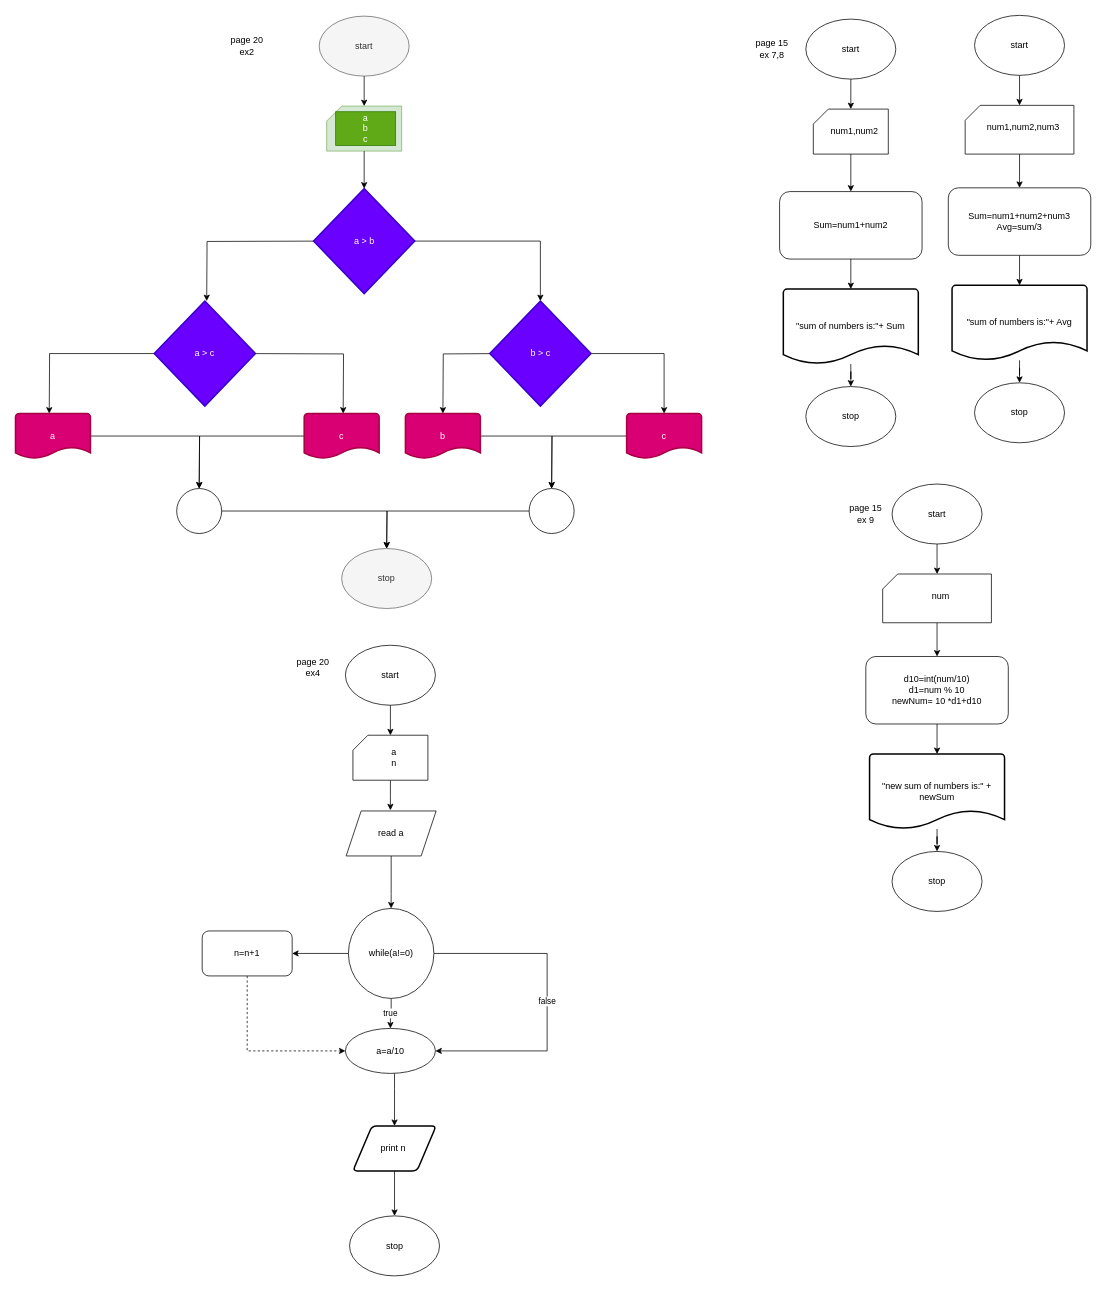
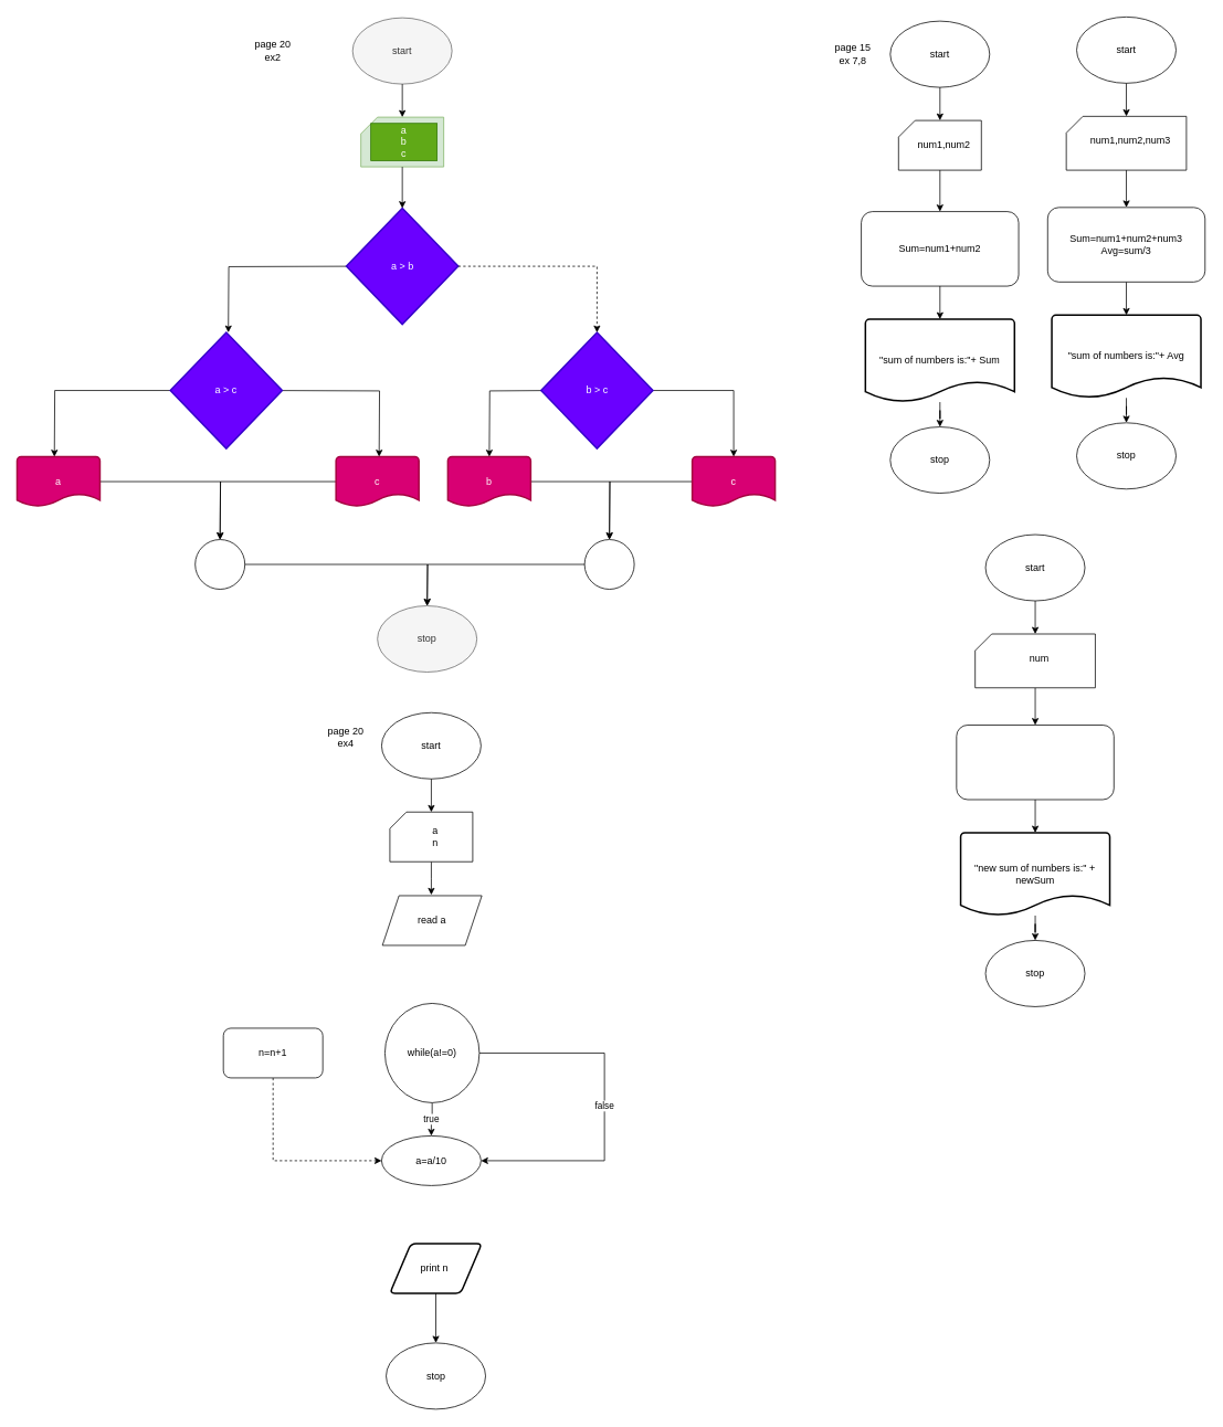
  <mxCell id="0" />
  <mxCell id="1" parent="0" />
  <mxCell id="2" value="start" style="ellipse;whiteSpace=wrap;html=1;" parent="1" vertex="1"><mxGeometry x="1074" y="25" width="120" height="80" as="geometry" /></mxCell>
  <mxCell id="3" style="edgeStyle=orthogonalEdgeStyle;rounded=0;orthogonalLoop=1;jettySize=auto;html=1;entryX=0.5;entryY=0;entryDx=0;entryDy=0;" parent="1" source="4" target="9" edge="1"><mxGeometry relative="1" as="geometry" /></mxCell>
  <mxCell id="4" value="" style="verticalLabelPosition=bottom;verticalAlign=top;html=1;shape=card;whiteSpace=wrap;size=20;arcSize=12;" parent="1" vertex="1"><mxGeometry x="1084" y="145" width="100" height="60" as="geometry" /></mxCell>
  <mxCell id="5" style="edgeStyle=orthogonalEdgeStyle;rounded=0;orthogonalLoop=1;jettySize=auto;html=1;entryX=0.5;entryY=0;entryDx=0;entryDy=0;" parent="1" source="6" target="7" edge="1"><mxGeometry relative="1" as="geometry" /></mxCell>
  <mxCell id="6" value="&quot;sum of numbers is:&quot;+ Sum" style="strokeWidth=2;html=1;shape=mxgraph.flowchart.document2;whiteSpace=wrap;size=0.25;" parent="1" vertex="1"><mxGeometry x="1044" y="385" width="180" height="100" as="geometry" /></mxCell>
  <mxCell id="7" value="stop" style="ellipse;whiteSpace=wrap;html=1;" parent="1" vertex="1"><mxGeometry x="1074" y="515" width="120" height="80" as="geometry" /></mxCell>
  <mxCell id="8" style="edgeStyle=orthogonalEdgeStyle;rounded=0;orthogonalLoop=1;jettySize=auto;html=1;" parent="1" source="9" target="6" edge="1"><mxGeometry relative="1" as="geometry" /></mxCell>
  <mxCell id="9" value="" style="rounded=1;whiteSpace=wrap;html=1;" parent="1" vertex="1"><mxGeometry x="1039" y="255" width="190" height="90" as="geometry" /></mxCell>
  <mxCell id="10" value="num1,num2" style="text;html=1;align=center;verticalAlign=middle;whiteSpace=wrap;rounded=0;" parent="1" vertex="1"><mxGeometry x="1104" y="160" width="70" height="30" as="geometry" /></mxCell>
  <mxCell id="11" value="Sum=num1+num2" style="text;html=1;align=center;verticalAlign=middle;whiteSpace=wrap;rounded=0;" parent="1" vertex="1"><mxGeometry x="1044" y="267.5" width="180" height="65" as="geometry" /></mxCell>
  <mxCell id="12" style="edgeStyle=orthogonalEdgeStyle;rounded=0;orthogonalLoop=1;jettySize=auto;html=1;entryX=0.5;entryY=0;entryDx=0;entryDy=0;entryPerimeter=0;" parent="1" source="2" target="4" edge="1"><mxGeometry relative="1" as="geometry" /></mxCell>
  <mxCell id="13" value="start" style="ellipse;whiteSpace=wrap;html=1;" parent="1" vertex="1"><mxGeometry x="1299" width="120" height="80" as="geometry" y="20" /></mxCell>
  <mxCell id="14" style="edgeStyle=orthogonalEdgeStyle;rounded=0;orthogonalLoop=1;jettySize=auto;html=1;entryX=0.5;entryY=0;entryDx=0;entryDy=0;" parent="1" source="15" target="20" edge="1"><mxGeometry relative="1" as="geometry" /></mxCell>
  <mxCell id="15" value="" style="verticalLabelPosition=bottom;verticalAlign=top;html=1;shape=card;whiteSpace=wrap;size=20;arcSize=12;" parent="1" vertex="1"><mxGeometry x="1286.5" y="140" width="145" height="65" as="geometry" /></mxCell>
  <mxCell id="16" style="edgeStyle=orthogonalEdgeStyle;rounded=0;orthogonalLoop=1;jettySize=auto;html=1;entryX=0.5;entryY=0;entryDx=0;entryDy=0;" parent="1" source="17" target="18" edge="1"><mxGeometry relative="1" as="geometry" /></mxCell>
  <mxCell id="17" value="&quot;sum of numbers is:&quot;+ Avg" style="strokeWidth=2;html=1;shape=mxgraph.flowchart.document2;whiteSpace=wrap;size=0.25;" parent="1" vertex="1"><mxGeometry x="1269" y="380" width="180" height="100" as="geometry" /></mxCell>
  <mxCell id="18" value="stop" style="ellipse;whiteSpace=wrap;html=1;" parent="1" vertex="1"><mxGeometry x="1299" y="510" width="120" height="80" as="geometry" /></mxCell>
  <mxCell id="19" style="edgeStyle=orthogonalEdgeStyle;rounded=0;orthogonalLoop=1;jettySize=auto;html=1;" parent="1" source="20" target="17" edge="1"><mxGeometry relative="1" as="geometry" /></mxCell>
  <mxCell id="20" value="" style="rounded=1;whiteSpace=wrap;html=1;" parent="1" vertex="1"><mxGeometry x="1264" y="250" width="190" height="90" as="geometry" /></mxCell>
  <mxCell id="21" value="num1,num2,num3" style="text;html=1;align=center;verticalAlign=middle;whiteSpace=wrap;rounded=0;" parent="1" vertex="1"><mxGeometry x="1329" y="155" width="70" height="30" as="geometry" /></mxCell>
  <mxCell id="22" value="Sum=num1+num2+num3&lt;div&gt;Avg=sum/3&lt;/div&gt;" style="text;html=1;align=center;verticalAlign=middle;whiteSpace=wrap;rounded=0;" parent="1" vertex="1"><mxGeometry x="1269" y="262.5" width="180" height="65" as="geometry" /></mxCell>
  <mxCell id="23" style="edgeStyle=orthogonalEdgeStyle;rounded=0;orthogonalLoop=1;jettySize=auto;html=1;entryX=0.5;entryY=0;entryDx=0;entryDy=0;entryPerimeter=0;" parent="1" source="13" target="15" edge="1"><mxGeometry relative="1" as="geometry" /></mxCell>
  <mxCell id="24" value="start" style="ellipse;whiteSpace=wrap;html=1;" parent="1" vertex="1"><mxGeometry x="1189" y="645" width="120" height="80" as="geometry" /></mxCell>
  <mxCell id="25" style="edgeStyle=orthogonalEdgeStyle;rounded=0;orthogonalLoop=1;jettySize=auto;html=1;entryX=0.5;entryY=0;entryDx=0;entryDy=0;" parent="1" source="26" target="31" edge="1"><mxGeometry relative="1" as="geometry" /></mxCell>
  <mxCell id="26" value="" style="verticalLabelPosition=bottom;verticalAlign=top;html=1;shape=card;whiteSpace=wrap;size=20;arcSize=12;" parent="1" vertex="1"><mxGeometry x="1176.5" y="765" width="145" height="65" as="geometry" /></mxCell>
  <mxCell id="27" style="edgeStyle=orthogonalEdgeStyle;rounded=0;orthogonalLoop=1;jettySize=auto;html=1;entryX=0.5;entryY=0;entryDx=0;entryDy=0;" parent="1" source="28" target="29" edge="1"><mxGeometry relative="1" as="geometry" /></mxCell>
  <mxCell id="28" value="&quot;new sum of numbers is:&quot; + newSum" style="strokeWidth=2;html=1;shape=mxgraph.flowchart.document2;whiteSpace=wrap;size=0.25;" parent="1" vertex="1"><mxGeometry x="1159" y="1005" width="180" height="100" as="geometry" /></mxCell>
  <mxCell id="29" value="stop" style="ellipse;whiteSpace=wrap;html=1;" parent="1" vertex="1"><mxGeometry x="1189" y="1135" width="120" height="80" as="geometry" /></mxCell>
  <mxCell id="30" style="edgeStyle=orthogonalEdgeStyle;rounded=0;orthogonalLoop=1;jettySize=auto;html=1;" parent="1" source="31" target="28" edge="1"><mxGeometry relative="1" as="geometry" /></mxCell>
  <mxCell id="31" value="" style="rounded=1;whiteSpace=wrap;html=1;" parent="1" vertex="1"><mxGeometry x="1154" y="875" width="190" height="90" as="geometry" /></mxCell>
  <mxCell id="32" value="num" style="text;html=1;align=center;verticalAlign=middle;whiteSpace=wrap;rounded=0;" parent="1" vertex="1"><mxGeometry x="1219" y="780" width="70" height="30" as="geometry" /></mxCell>
- <mxCell id="33" value="d10=int(num/10)&lt;div&gt;d1=num % 10&lt;/div&gt;&lt;div&gt;newNum= 10 *d1+d10&lt;/div&gt;" style="text;html=1;align=center;verticalAlign=middle;whiteSpace=wrap;rounded=0;" parent="1" vertex="1"><mxGeometry x="1159" y="887.5" width="180" height="65" as="geometry" /></mxCell>
  <mxCell id="34" style="edgeStyle=orthogonalEdgeStyle;rounded=0;orthogonalLoop=1;jettySize=auto;html=1;entryX=0.5;entryY=0;entryDx=0;entryDy=0;entryPerimeter=0;" parent="1" source="24" target="26" edge="1"><mxGeometry relative="1" as="geometry" /></mxCell>
  <mxCell id="35" value="start" style="ellipse;whiteSpace=wrap;html=1;fillColor=#f5f5f5;fontColor=#333333;strokeColor=#666666;" parent="1" vertex="1"><mxGeometry x="425" y="21" width="120" height="80" as="geometry" /></mxCell>
  <mxCell id="36" value="" style="verticalLabelPosition=bottom;verticalAlign=top;html=1;shape=card;whiteSpace=wrap;size=20;arcSize=12;fillColor=#d5e8d4;strokeColor=#82b366;" parent="1" vertex="1"><mxGeometry x="435" y="141" width="100" height="60" as="geometry" /></mxCell>
  <mxCell id="37" value="a&lt;div&gt;b&lt;/div&gt;&lt;div&gt;c&lt;/div&gt;" style="text;html=1;align=center;verticalAlign=middle;whiteSpace=wrap;rounded=0;fillColor=#60a917;fontColor=#ffffff;strokeColor=#2D7600;" parent="1" vertex="1"><mxGeometry x="447" y="148.5" width="80" height="45" as="geometry" /></mxCell>
  <mxCell id="38" style="edgeStyle=orthogonalEdgeStyle;rounded=0;orthogonalLoop=1;jettySize=auto;html=1;entryX=0.5;entryY=0;entryDx=0;entryDy=0;entryPerimeter=0;" parent="1" source="35" target="36" edge="1"><mxGeometry relative="1" as="geometry" /></mxCell>
  <mxCell id="39" style="edgeStyle=orthogonalEdgeStyle;rounded=0;orthogonalLoop=1;jettySize=auto;html=1;" parent="1" edge="1"><mxGeometry relative="1" as="geometry"><mxPoint x="275" y="401" as="targetPoint" /><mxPoint x="432.5" y="321" as="sourcePoint" /></mxGeometry></mxCell>
  <mxCell id="40" value="a &amp;gt; b" style="strokeWidth=2;html=1;shape=mxgraph.flowchart.decision;whiteSpace=wrap;fillColor=#6a00ff;strokeColor=#3700CC;fontColor=#ffffff;" parent="1" vertex="1"><mxGeometry x="417.5" y="251" width="135" height="140" as="geometry" /></mxCell>
  <mxCell id="41" style="edgeStyle=orthogonalEdgeStyle;rounded=0;orthogonalLoop=1;jettySize=auto;html=1;entryX=0.5;entryY=0;entryDx=0;entryDy=0;entryPerimeter=0;" parent="1" source="36" target="40" edge="1"><mxGeometry relative="1" as="geometry" /></mxCell>
  <mxCell id="42" style="edgeStyle=orthogonalEdgeStyle;rounded=0;orthogonalLoop=1;jettySize=auto;html=1;" parent="1" edge="1"><mxGeometry relative="1" as="geometry"><mxPoint x="457" y="551" as="targetPoint" /><mxPoint x="322" y="471" as="sourcePoint" /></mxGeometry></mxCell>
  <mxCell id="43" style="edgeStyle=orthogonalEdgeStyle;rounded=0;orthogonalLoop=1;jettySize=auto;html=1;" parent="1" source="44" edge="1"><mxGeometry relative="1" as="geometry"><mxPoint x="65" y="551" as="targetPoint" /></mxGeometry></mxCell>
  <mxCell id="44" value="a &amp;gt; c" style="strokeWidth=2;html=1;shape=mxgraph.flowchart.decision;whiteSpace=wrap;fillColor=#6a00ff;strokeColor=#3700CC;fontColor=#ffffff;" parent="1" vertex="1"><mxGeometry x="205" y="401" width="135" height="140" as="geometry" /></mxCell>
  <mxCell id="45" style="edgeStyle=orthogonalEdgeStyle;rounded=0;orthogonalLoop=1;jettySize=auto;html=1;" parent="1" edge="1"><mxGeometry relative="1" as="geometry"><mxPoint x="590" y="551" as="targetPoint" /><mxPoint x="667.5" y="471" as="sourcePoint" /></mxGeometry></mxCell>
  <mxCell id="46" style="edgeStyle=orthogonalEdgeStyle;rounded=0;orthogonalLoop=1;jettySize=auto;html=1;" parent="1" source="47" target="50" edge="1"><mxGeometry relative="1" as="geometry"><mxPoint x="885" y="551" as="targetPoint" /></mxGeometry></mxCell>
  <mxCell id="47" value="b &amp;gt; c" style="strokeWidth=2;html=1;shape=mxgraph.flowchart.decision;whiteSpace=wrap;fillColor=#6a00ff;strokeColor=#3700CC;fontColor=#ffffff;" parent="1" vertex="1"><mxGeometry x="652.5" y="401" width="135" height="140" as="geometry" /></mxCell>
- <mxCell id="48" style="edgeStyle=orthogonalEdgeStyle;rounded=0;orthogonalLoop=1;jettySize=auto;html=1;entryX=0.5;entryY=0;entryDx=0;entryDy=0;entryPerimeter=0;" parent="1" source="40" target="47" edge="1"><mxGeometry relative="1" as="geometry" /></mxCell>
+ <mxCell id="48" style="edgeStyle=orthogonalEdgeStyle;rounded=0;orthogonalLoop=1;jettySize=auto;html=1;entryX=0.5;entryY=0;entryDx=0;entryDy=0;entryPerimeter=0;dashed=1;" parent="1" source="40" target="47" edge="1"><mxGeometry relative="1" as="geometry" /></mxCell>
  <mxCell id="49" style="edgeStyle=orthogonalEdgeStyle;rounded=0;orthogonalLoop=1;jettySize=auto;html=1;" parent="1" source="50" edge="1"><mxGeometry relative="1" as="geometry"><mxPoint x="735" y="651" as="targetPoint" /></mxGeometry></mxCell>
  <mxCell id="50" value="c" style="strokeWidth=2;html=1;shape=mxgraph.flowchart.document2;whiteSpace=wrap;size=0.25;fillColor=#d80073;strokeColor=#A50040;fontColor=#ffffff;" parent="1" vertex="1"><mxGeometry x="835" y="551" width="100" height="60" as="geometry" /></mxCell>
  <mxCell id="51" style="edgeStyle=orthogonalEdgeStyle;rounded=0;orthogonalLoop=1;jettySize=auto;html=1;" parent="1" source="52" edge="1"><mxGeometry relative="1" as="geometry"><mxPoint x="735" y="651" as="targetPoint" /></mxGeometry></mxCell>
  <mxCell id="52" value="b" style="strokeWidth=2;html=1;shape=mxgraph.flowchart.document2;whiteSpace=wrap;size=0.25;fillColor=#d80073;strokeColor=#A50040;fontColor=#ffffff;" parent="1" vertex="1"><mxGeometry x="540" y="551" width="100" height="60" as="geometry" /></mxCell>
  <mxCell id="53" style="edgeStyle=orthogonalEdgeStyle;rounded=0;orthogonalLoop=1;jettySize=auto;html=1;" parent="1" source="54" edge="1"><mxGeometry relative="1" as="geometry"><mxPoint x="265" y="651" as="targetPoint" /></mxGeometry></mxCell>
  <mxCell id="54" value="c" style="strokeWidth=2;html=1;shape=mxgraph.flowchart.document2;whiteSpace=wrap;size=0.25;fillColor=#d80073;strokeColor=#A50040;fontColor=#ffffff;" parent="1" vertex="1"><mxGeometry x="405" y="551" width="100" height="60" as="geometry" /></mxCell>
  <mxCell id="55" style="edgeStyle=orthogonalEdgeStyle;rounded=0;orthogonalLoop=1;jettySize=auto;html=1;" parent="1" source="56" edge="1"><mxGeometry relative="1" as="geometry"><mxPoint x="265" y="651" as="targetPoint" /></mxGeometry></mxCell>
  <mxCell id="56" value="a" style="strokeWidth=2;html=1;shape=mxgraph.flowchart.document2;whiteSpace=wrap;size=0.25;fillColor=#d80073;strokeColor=#A50040;fontColor=#ffffff;" parent="1" vertex="1"><mxGeometry x="20" y="551" width="100" height="60" as="geometry" /></mxCell>
  <mxCell id="57" style="edgeStyle=orthogonalEdgeStyle;rounded=0;orthogonalLoop=1;jettySize=auto;html=1;" parent="1" source="58" edge="1"><mxGeometry relative="1" as="geometry"><mxPoint x="515" y="731" as="targetPoint" /></mxGeometry></mxCell>
  <mxCell id="58" value="" style="verticalLabelPosition=bottom;verticalAlign=top;html=1;shape=mxgraph.flowchart.on-page_reference;" parent="1" vertex="1"><mxGeometry x="235" y="651" width="60" height="60" as="geometry" /></mxCell>
  <mxCell id="59" style="edgeStyle=orthogonalEdgeStyle;rounded=0;orthogonalLoop=1;jettySize=auto;html=1;" parent="1" source="60" edge="1"><mxGeometry relative="1" as="geometry"><mxPoint x="515" y="731" as="targetPoint" /></mxGeometry></mxCell>
  <mxCell id="60" value="" style="verticalLabelPosition=bottom;verticalAlign=top;html=1;shape=mxgraph.flowchart.on-page_reference;" parent="1" vertex="1"><mxGeometry x="705" y="651" width="60" height="60" as="geometry" /></mxCell>
  <mxCell id="61" value="stop" style="ellipse;whiteSpace=wrap;html=1;fillColor=#f5f5f5;fontColor=#333333;strokeColor=#666666;" parent="1" vertex="1"><mxGeometry x="455" y="731" width="120" height="80" as="geometry" /></mxCell>
  <mxCell id="62" value="start" style="ellipse;whiteSpace=wrap;html=1;" parent="1" vertex="1"><mxGeometry x="460" y="860" width="120" height="80" as="geometry" /></mxCell>
  <mxCell id="63" style="edgeStyle=orthogonalEdgeStyle;rounded=0;orthogonalLoop=1;jettySize=auto;html=1;" parent="1" source="64" edge="1"><mxGeometry relative="1" as="geometry"><mxPoint x="520" y="1080" as="targetPoint" /></mxGeometry></mxCell>
  <mxCell id="64" value="" style="verticalLabelPosition=bottom;verticalAlign=top;html=1;shape=card;whiteSpace=wrap;size=20;arcSize=12;" parent="1" vertex="1"><mxGeometry x="470" y="980" width="100" height="60" as="geometry" /></mxCell>
  <mxCell id="65" value="a&lt;div&gt;n&lt;/div&gt;" style="text;html=1;align=center;verticalAlign=middle;whiteSpace=wrap;rounded=0;" parent="1" vertex="1"><mxGeometry x="490" y="995" width="70" height="30" as="geometry" /></mxCell>
  <mxCell id="66" style="edgeStyle=orthogonalEdgeStyle;rounded=0;orthogonalLoop=1;jettySize=auto;html=1;entryX=0.5;entryY=0;entryDx=0;entryDy=0;entryPerimeter=0;" parent="1" source="62" target="64" edge="1"><mxGeometry relative="1" as="geometry" /></mxCell>
- <mxCell id="67" style="edgeStyle=orthogonalEdgeStyle;rounded=0;orthogonalLoop=1;jettySize=auto;html=1;entryX=0.5;entryY=0;entryDx=0;entryDy=0;" parent="1" source="68" target="72" edge="1"><mxGeometry relative="1" as="geometry"><Array as="points"><mxPoint x="521" y="1191" /></Array></mxGeometry></mxCell>
  <mxCell id="68" value="read a" style="shape=parallelogram;perimeter=parallelogramPerimeter;whiteSpace=wrap;html=1;fixedSize=1;" parent="1" vertex="1"><mxGeometry x="461" y="1081" width="120" height="60" as="geometry" /></mxCell>
  <mxCell id="69" value="true" style="edgeStyle=orthogonalEdgeStyle;rounded=0;orthogonalLoop=1;jettySize=auto;html=1;entryX=0.5;entryY=0;entryDx=0;entryDy=0;" parent="1" source="72" target="76" edge="1"><mxGeometry relative="1" as="geometry" /></mxCell>
- <mxCell id="70" style="edgeStyle=orthogonalEdgeStyle;rounded=0;orthogonalLoop=1;jettySize=auto;html=1;entryX=1;entryY=0.5;entryDx=0;entryDy=0;" parent="1" source="72" target="74" edge="1"><mxGeometry relative="1" as="geometry" /></mxCell>
  <mxCell id="71" value="false" style="edgeStyle=orthogonalEdgeStyle;rounded=0;orthogonalLoop=1;jettySize=auto;html=1;exitX=1;exitY=0.5;exitDx=0;exitDy=0;entryX=1;entryY=0.5;entryDx=0;entryDy=0;" parent="1" source="72" target="76" edge="1"><mxGeometry relative="1" as="geometry"><mxPoint x="878" y="1191" as="targetPoint" /><mxPoint x="689" y="1330" as="sourcePoint" /><Array as="points"><mxPoint x="729" y="1271" /><mxPoint x="729" y="1401" /></Array></mxGeometry></mxCell>
  <mxCell id="72" value="while(a!=0)" style="ellipse;whiteSpace=wrap;html=1;" parent="1" vertex="1"><mxGeometry x="464" y="1211" width="114" height="120" as="geometry" /></mxCell>
  <mxCell id="73" style="edgeStyle=orthogonalEdgeStyle;rounded=0;orthogonalLoop=1;jettySize=auto;html=1;entryX=0;entryY=0.5;entryDx=0;entryDy=0;dashed=1;" parent="1" source="74" target="76" edge="1"><mxGeometry relative="1" as="geometry"><Array as="points"><mxPoint x="329" y="1401" /></Array></mxGeometry></mxCell>
  <mxCell id="74" value="n=n+1" style="rounded=1;whiteSpace=wrap;html=1;" parent="1" vertex="1"><mxGeometry x="269" y="1241" width="120" height="60" as="geometry" /></mxCell>
- <mxCell id="75" style="edgeStyle=orthogonalEdgeStyle;rounded=0;orthogonalLoop=1;jettySize=auto;html=1;entryX=0.5;entryY=0;entryDx=0;entryDy=0;" parent="1" source="76" target="78" edge="1"><mxGeometry relative="1" as="geometry"><Array as="points"><mxPoint x="526" y="1451" /></Array></mxGeometry></mxCell>
  <mxCell id="76" value="a=a/10" style="ellipse;whiteSpace=wrap;html=1;" parent="1" vertex="1"><mxGeometry x="460" y="1371" width="120" height="60" as="geometry" /></mxCell>
  <mxCell id="77" style="edgeStyle=orthogonalEdgeStyle;rounded=0;orthogonalLoop=1;jettySize=auto;html=1;entryX=0.5;entryY=0;entryDx=0;entryDy=0;" parent="1" source="78" target="79" edge="1"><mxGeometry relative="1" as="geometry" /></mxCell>
  <mxCell id="78" value="print n&amp;nbsp;" style="shape=parallelogram;html=1;strokeWidth=2;perimeter=parallelogramPerimeter;whiteSpace=wrap;rounded=1;arcSize=12;size=0.23;" parent="1" vertex="1"><mxGeometry x="470" y="1501" width="111" height="60" as="geometry" /></mxCell>
  <mxCell id="79" value="stop" style="ellipse;whiteSpace=wrap;html=1;" parent="1" vertex="1"><mxGeometry x="465.5" y="1621" width="120" height="80" as="geometry" /></mxCell>
  <mxCell id="80" value="page 20 ex2" style="text;html=1;align=center;verticalAlign=middle;whiteSpace=wrap;rounded=0;" parent="1" vertex="1"><mxGeometry x="299" y="46" width="60" height="30" as="geometry" /></mxCell>
  <mxCell id="81" value="page 20 ex4" style="text;html=1;align=center;verticalAlign=middle;whiteSpace=wrap;rounded=0;" parent="1" vertex="1"><mxGeometry x="387" y="875" width="60" height="30" as="geometry" /></mxCell>
  <mxCell id="82" value="page 15&lt;div&gt;ex 7,8&lt;/div&gt;" style="text;html=1;align=center;verticalAlign=middle;whiteSpace=wrap;rounded=0;" parent="1" vertex="1"><mxGeometry x="999" y="50" width="60" height="30" as="geometry" /></mxCell>
- <mxCell id="83" value="page 15 ex 9" style="text;html=1;align=center;verticalAlign=middle;whiteSpace=wrap;rounded=0;" parent="1" vertex="1"><mxGeometry x="1124" y="670" width="60" height="30" as="geometry" /></mxCell>
